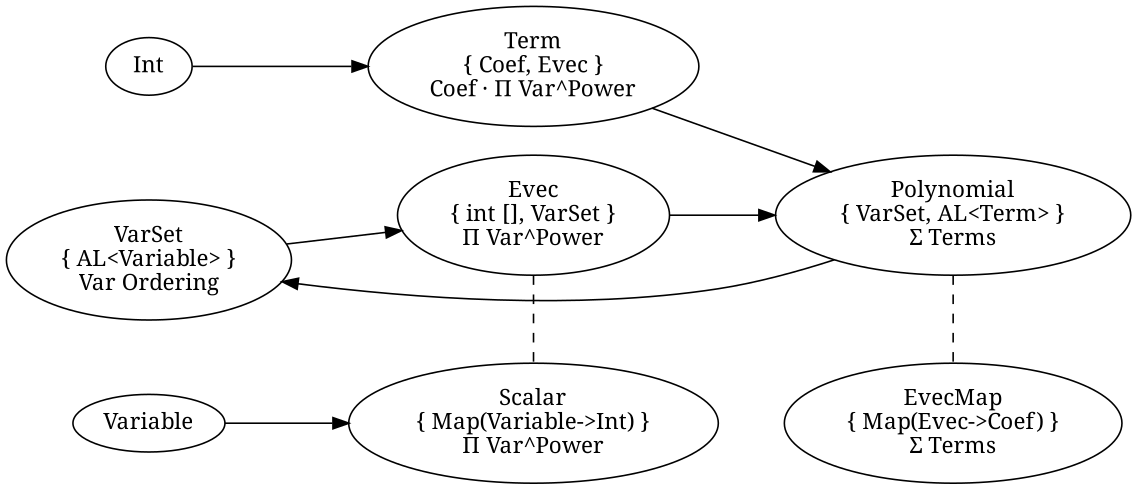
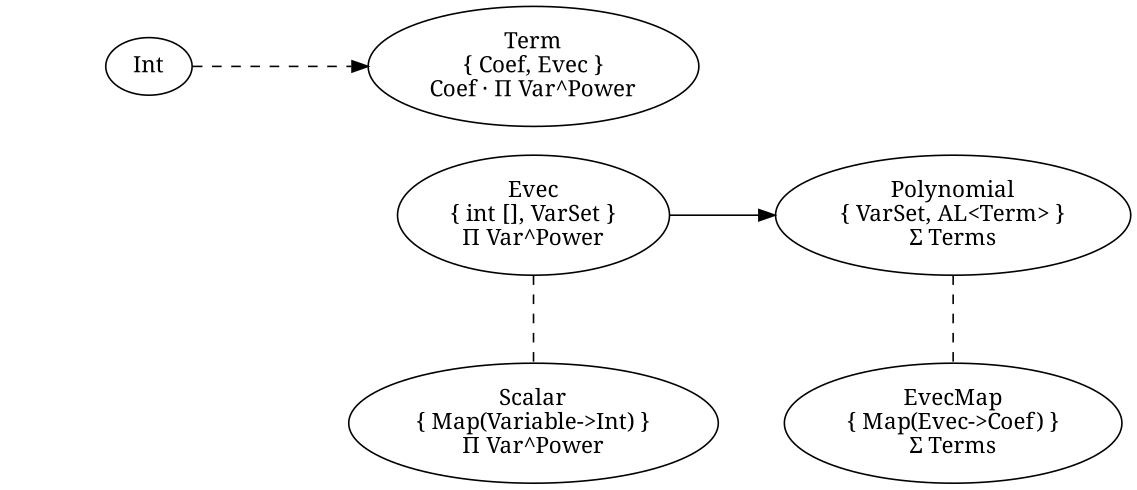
  digraph {
    fontname="Noto Serif"
    rankdir=LR
    node [fontname="Noto Serif"]
    edge [fontname="Noto Serif"]
    n1 [label="Evec\n{ int [], VarSet }\nΠ Var^Power"]
    n2 [label="Scalar\n{ Map(Variable->Int) }\nΠ Var^Power"]
    n3 [label="Polynomial\n{ VarSet, AL<Term> }\nΣ Terms"]
    n4 [label="EvecMap\n{ Map(Evec->Coef) }\nΣ Terms"]
    n5 [label="Term\n{ Coef, Evec }\nCoef · Π Var^Power"]
    n6 [label=Int]
-   n7 [label="VarSet\n{ AL<Variable> }\nVar Ordering"]
-   Variable
    subgraph sub_1 {
      rank=same
      n1
      n2
    }
    subgraph sub_2 {
      rank=same
      n3
      n4
    }
    n1 -> n2 [dir=none style=dashed]
    n1 -> n3 [weight=5]
    n2 -> n4 [style=invis weight=5]
    n3 -> n4 [dir=none style=dashed]
-   n5 -> n3 [weight=5]
-   n6 -> n5 [weight=1]
-   n7 -> n1
-   n7 -> n3 [dir=back]
-   Variable -> n2
+   n6 -> n5 [weight=1 style=dashed]
  }
